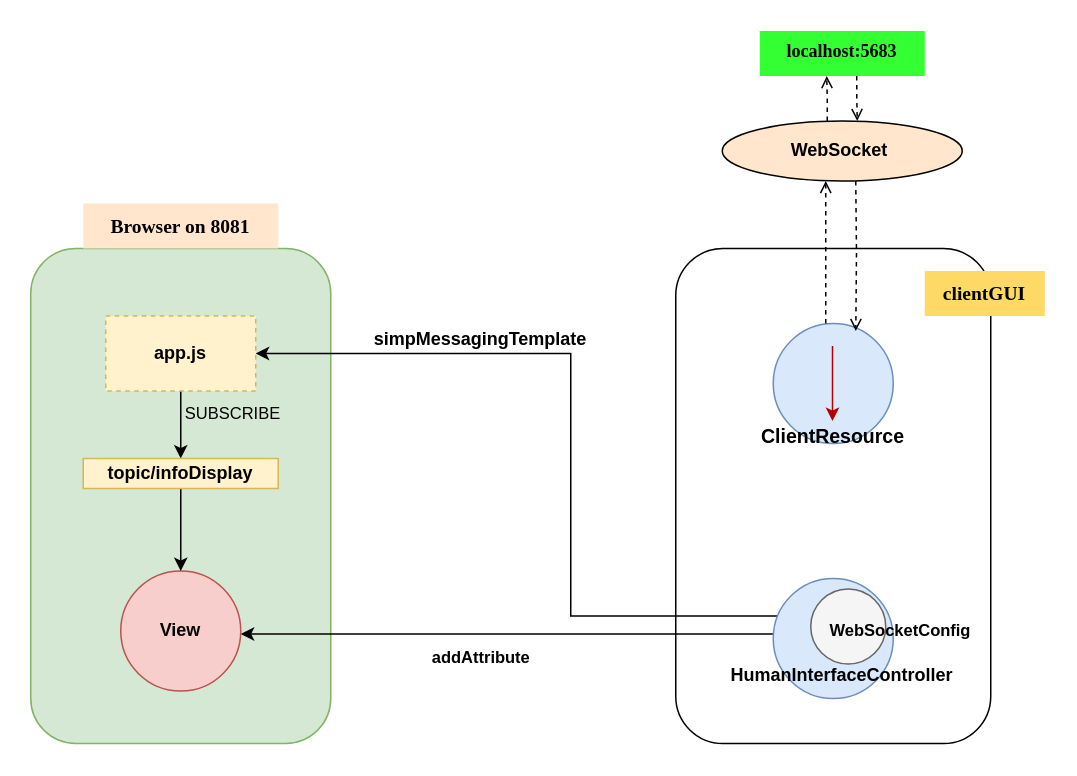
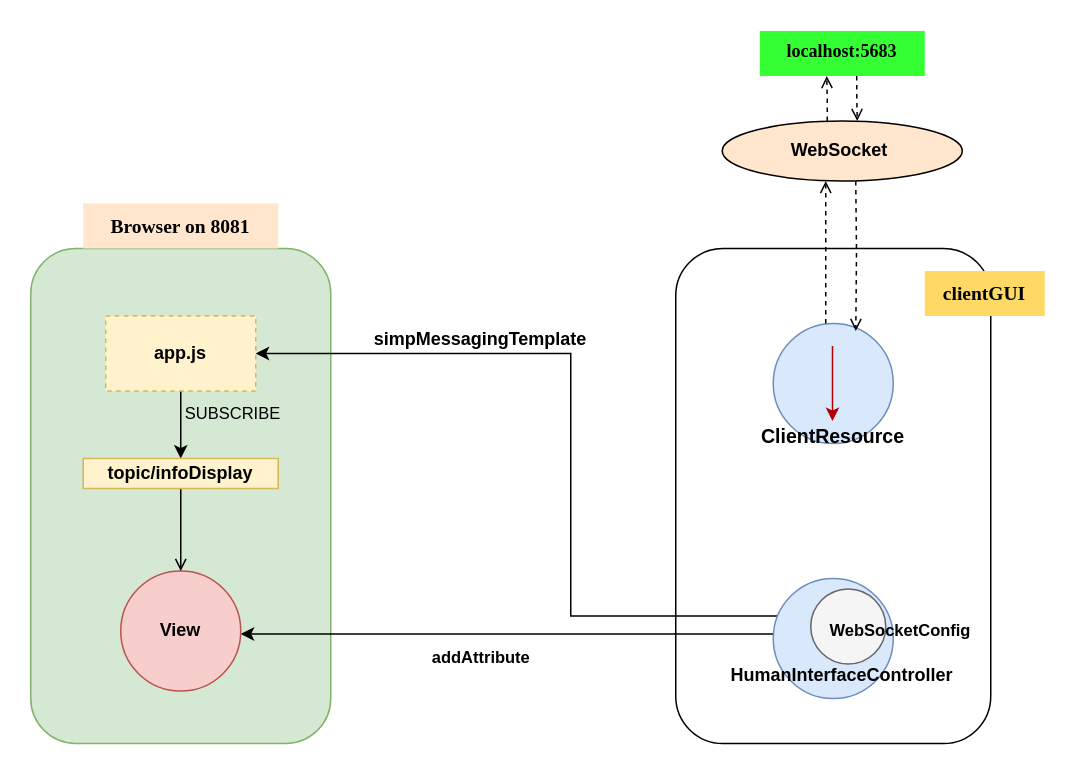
  <mxCell id="0" />
  <mxCell id="1" parent="0" />
  <mxCell id="2" value="" style="rounded=1;whiteSpace=wrap;html=1;direction=south;" parent="1" vertex="1"><mxGeometry x="450" y="165" width="210" height="330" as="geometry" /></mxCell>
  <mxCell id="3" value="" style="rounded=1;whiteSpace=wrap;html=1;fillColor=#d5e8d4;strokeColor=#82b366;" parent="1" vertex="1"><mxGeometry x="20" y="165" width="200" height="330" as="geometry" /></mxCell>
  <mxCell id="4" value="" style="group" parent="1" vertex="1" connectable="0"><mxGeometry x="515" y="215" width="80" height="90" as="geometry" /></mxCell>
  <mxCell id="5" value="" style="ellipse;whiteSpace=wrap;html=1;aspect=fixed;fillColor=#dae8fc;strokeColor=#6c8ebf;" parent="4" vertex="1"><mxGeometry width="80" height="80" as="geometry" /></mxCell>
  <mxCell id="6" value="" style="endArrow=classic;html=1;rounded=0;edgeStyle=orthogonalEdgeStyle;fillColor=#e51400;strokeColor=#B20000;" parent="4" edge="1"><mxGeometry width="50" height="50" relative="1" as="geometry"><mxPoint x="39.5" y="15" as="sourcePoint" /><mxPoint x="39.5" y="65" as="targetPoint" /></mxGeometry></mxCell>
  <mxCell id="7" value="&lt;b&gt;&lt;font style=&quot;font-size: 13px&quot;&gt;ClientResource&lt;/font&gt;&lt;/b&gt;" style="text;html=1;strokeColor=none;fillColor=none;align=center;verticalAlign=middle;whiteSpace=wrap;rounded=0;" parent="4" vertex="1"><mxGeometry x="10" y="60" width="60" height="30" as="geometry" /></mxCell>
  <mxCell id="8" style="edgeStyle=orthogonalEdgeStyle;rounded=0;orthogonalLoop=1;jettySize=auto;html=1;entryX=1;entryY=0.5;entryDx=0;entryDy=0;" parent="1" edge="1"><mxGeometry relative="1" as="geometry"><mxPoint x="515.314" y="422" as="sourcePoint" /><mxPoint x="160" y="422" as="targetPoint" /><Array as="points"><mxPoint x="166" y="422" /><mxPoint x="166" y="422" /></Array></mxGeometry></mxCell>
  <mxCell id="9" value="&lt;b&gt;addAttribute&lt;/b&gt;" style="edgeLabel;html=1;align=center;verticalAlign=middle;resizable=0;points=[];" parent="8" vertex="1" connectable="0"><mxGeometry x="-0.074" y="1" relative="1" as="geometry"><mxPoint x="-31" y="14" as="offset" /></mxGeometry></mxCell>
  <mxCell id="10" style="edgeStyle=orthogonalEdgeStyle;rounded=0;orthogonalLoop=1;jettySize=auto;html=1;entryX=1;entryY=0.5;entryDx=0;entryDy=0;" parent="1" source="11" target="15" edge="1"><mxGeometry relative="1" as="geometry"><Array as="points"><mxPoint x="380" y="410" /><mxPoint x="380" y="235" /></Array></mxGeometry></mxCell>
  <mxCell id="11" value="" style="ellipse;whiteSpace=wrap;html=1;aspect=fixed;fillColor=#dae8fc;strokeColor=#6c8ebf;" parent="1" vertex="1"><mxGeometry x="515" y="385" width="80" height="80" as="geometry" /></mxCell>
  <mxCell id="12" value="&lt;b&gt;HumanInterfaceController&lt;/b&gt;" style="text;html=1;strokeColor=none;fillColor=none;align=center;verticalAlign=middle;whiteSpace=wrap;rounded=0;" parent="1" vertex="1"><mxGeometry x="531" y="435" width="60" height="30" as="geometry" /></mxCell>
  <mxCell id="13" value="&lt;b&gt;View&lt;/b&gt;" style="ellipse;whiteSpace=wrap;html=1;aspect=fixed;fillColor=#f8cecc;strokeColor=#b85450;" parent="1" vertex="1"><mxGeometry x="80" y="380" width="80" height="80" as="geometry" /></mxCell>
  <mxCell id="14" style="edgeStyle=orthogonalEdgeStyle;rounded=0;orthogonalLoop=1;jettySize=auto;html=1;entryX=0.5;entryY=0;entryDx=0;entryDy=0;" parent="1" source="15" target="17" edge="1"><mxGeometry relative="1" as="geometry" /></mxCell>
  <mxCell id="15" value="&lt;b&gt;app.js&lt;/b&gt;" style="rounded=0;whiteSpace=wrap;html=1;fillColor=#fff2cc;strokeColor=#d6b656;dashed=1;" parent="1" vertex="1"><mxGeometry x="70" y="210" width="100" height="50" as="geometry" /></mxCell>
- <mxCell id="16" style="edgeStyle=orthogonalEdgeStyle;rounded=0;orthogonalLoop=1;jettySize=auto;html=1;entryX=0.5;entryY=0;entryDx=0;entryDy=0;fontColor=#000000;" parent="1" source="17" target="13" edge="1"><mxGeometry relative="1" as="geometry" /></mxCell>
+ <mxCell id="16" style="edgeStyle=orthogonalEdgeStyle;rounded=0;orthogonalLoop=1;jettySize=auto;html=1;entryX=0.5;entryY=0;entryDx=0;entryDy=0;fontColor=#000000;endArrow=open;" parent="1" source="17" target="13" edge="1"><mxGeometry relative="1" as="geometry" /></mxCell>
  <mxCell id="17" value="&lt;b&gt;topic/infoDisplay&lt;/b&gt;" style="rounded=0;whiteSpace=wrap;html=1;fillColor=#fff2cc;strokeColor=#d6b656;" parent="1" vertex="1"><mxGeometry x="55" y="305" width="130" height="20" as="geometry" /></mxCell>
  <mxCell id="18" value="&lt;font style=&quot;font-size: 11px&quot;&gt;SUBSCRIBE&lt;/font&gt;" style="text;html=1;strokeColor=none;fillColor=none;align=center;verticalAlign=middle;whiteSpace=wrap;rounded=0;" parent="1" vertex="1"><mxGeometry x="125" y="260" width="60" height="30" as="geometry" /></mxCell>
  <mxCell id="19" value="simpMessagingTemplate" style="text;strokeColor=none;fillColor=none;align=center;verticalAlign=middle;rounded=0;labelBackgroundColor=none;fontStyle=1;fontColor=#000000;" parent="1" vertex="1"><mxGeometry x="290" y="210" width="60" height="30" as="geometry" /></mxCell>
  <mxCell id="20" value="Browser on 8081" style="text;html=1;strokeColor=none;fillColor=#FFE6CC;align=center;verticalAlign=middle;whiteSpace=wrap;rounded=0;labelBackgroundColor=none;fontColor=#000000;fontStyle=1;fontSize=13;fontFamily=Lucida Console;" parent="1" vertex="1"><mxGeometry x="55" y="135" width="130" height="30" as="geometry" /></mxCell>
  <mxCell id="21" value="&lt;b style=&quot;font-size: 13px;&quot;&gt;clientGUI&lt;/b&gt;" style="text;html=1;strokeColor=none;fillColor=#FFD966;align=center;verticalAlign=middle;whiteSpace=wrap;rounded=0;labelBackgroundColor=none;fontColor=#000000;fontSize=13;fontFamily=Lucida Console;" parent="1" vertex="1"><mxGeometry x="616" y="180" width="80" height="30" as="geometry" /></mxCell>
  <mxCell id="22" value="" style="ellipse;aspect=fixed;labelBackgroundColor=none;fontFamily=Helvetica;fontSize=11;fontColor=#333333;fontStyle=1;fillColor=#f5f5f5;strokeColor=#666666;" parent="1" vertex="1"><mxGeometry x="540" y="392" width="50" height="50" as="geometry" /></mxCell>
  <mxCell id="23" value="&lt;b style=&quot;font-size: 12px&quot;&gt;WebSocket&amp;nbsp;&lt;br&gt;&lt;/b&gt;" style="ellipse;whiteSpace=wrap;html=1;labelBackgroundColor=none;fontFamily=Helvetica;fontSize=11;fontColor=default;fillColor=#FFE6CC;" parent="1" vertex="1"><mxGeometry x="481" y="80" width="160" height="40" as="geometry" /></mxCell>
  <mxCell id="24" value="localhost:5683" style="text;whiteSpace=wrap;fontSize=12;fontFamily=Lucida Console;fontColor=default;align=center;fillColor=#33FF33;fontStyle=1" parent="1" vertex="1"><mxGeometry x="506" y="20" width="110" height="30" as="geometry" /></mxCell>
  <mxCell id="25" value="" style="endArrow=open;html=1;rounded=0;fontFamily=Helvetica;fontSize=11;fontColor=default;edgeStyle=orthogonalEdgeStyle;entryX=0.688;entryY=0.063;entryDx=0;entryDy=0;strokeWidth=1;entryPerimeter=0;endFill=0;dashed=1;" parent="1" target="5" edge="1"><mxGeometry width="50" height="50" relative="1" as="geometry"><mxPoint x="570" y="120" as="sourcePoint" /><mxPoint x="570" y="215" as="targetPoint" /><Array as="points" /></mxGeometry></mxCell>
  <mxCell id="26" value="" style="endArrow=open;html=1;rounded=0;fontFamily=Helvetica;fontSize=11;fontColor=default;edgeStyle=orthogonalEdgeStyle;entryX=0.5;entryY=0;entryDx=0;entryDy=0;strokeWidth=1;endFill=0;dashed=1;" parent="1" edge="1"><mxGeometry width="50" height="50" relative="1" as="geometry"><mxPoint x="550" y="215" as="sourcePoint" /><mxPoint x="550" y="120" as="targetPoint" /></mxGeometry></mxCell>
  <mxCell id="27" value="" style="endArrow=open;html=1;rounded=0;fontFamily=Helvetica;fontSize=11;fontColor=default;edgeStyle=orthogonalEdgeStyle;strokeWidth=1;endFill=0;dashed=1;" parent="1" edge="1"><mxGeometry width="50" height="50" relative="1" as="geometry"><mxPoint x="570.66" y="50" as="sourcePoint" /><mxPoint x="571" y="80" as="targetPoint" /><Array as="points"><mxPoint x="571" y="65" /><mxPoint x="571" y="65" /></Array></mxGeometry></mxCell>
  <mxCell id="28" value="" style="endArrow=open;html=1;rounded=0;fontFamily=Helvetica;fontSize=11;fontColor=default;edgeStyle=orthogonalEdgeStyle;entryX=0.5;entryY=0;entryDx=0;entryDy=0;strokeWidth=1;endFill=0;dashed=1;" parent="1" edge="1"><mxGeometry width="50" height="50" relative="1" as="geometry"><mxPoint x="551" y="80" as="sourcePoint" /><mxPoint x="550.66" y="50" as="targetPoint" /><Array as="points"><mxPoint x="551" y="65" /><mxPoint x="551" y="65" /></Array></mxGeometry></mxCell>
  <mxCell id="29" value="WebSocketConfig" style="text;strokeColor=none;fillColor=none;align=center;verticalAlign=middle;whiteSpace=wrap;rounded=0;labelBackgroundColor=none;fontFamily=Helvetica;fontSize=11;fontColor=default;fontStyle=1" parent="1" vertex="1"><mxGeometry x="570" y="405" width="60" height="30" as="geometry" /></mxCell>
